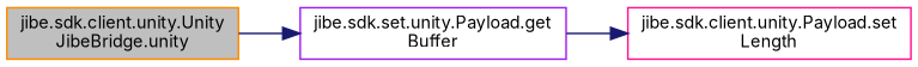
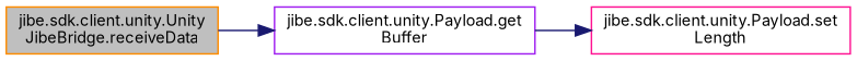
  digraph {
    fontname=Inter
    rankdir=LR
    node [fillcolor=white fontname=Inter fontsize=10 shape=record style=filled]
    edge [color=midnightblue fontname=Inter fontsize=10 labelfontname=Helvetica labelfontsize=10 style=solid]
-   n1 [color=darkorange fillcolor=grey75 fontcolor=black height=0.2 label="jibe.sdk.client.unity.Unity\lJibeBridge.unity" width=0.4]
-   n2 [color=purple height=0.2 label="jibe.sdk.set.unity.Payload.get\lBuffer" width=0.4]
+   n1 [color=darkorange fillcolor=grey75 fontcolor=black height=0.2 label="jibe.sdk.client.unity.Unity\lJibeBridge.receiveData" width=0.4]
+   n2 [color=purple height=0.2 label="jibe.sdk.client.unity.Payload.get\lBuffer" width=0.4]
    n3 [color=deeppink height=0.2 label="jibe.sdk.client.unity.Payload.set\lLength" width=0.4]
    n1 -> n2
    n2 -> n3
  }
